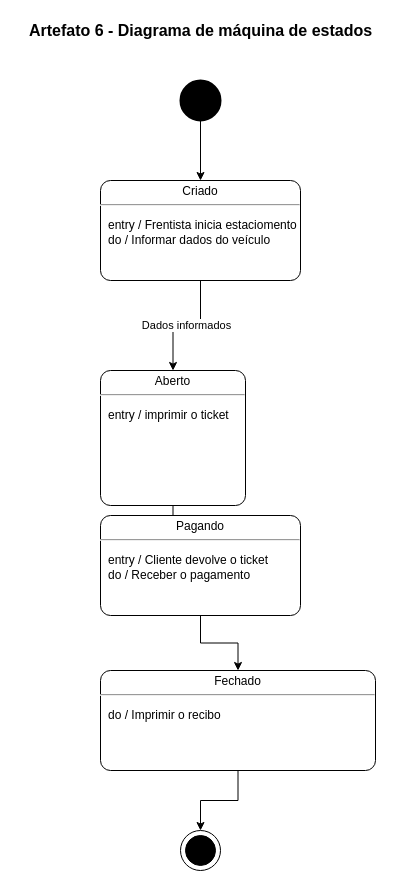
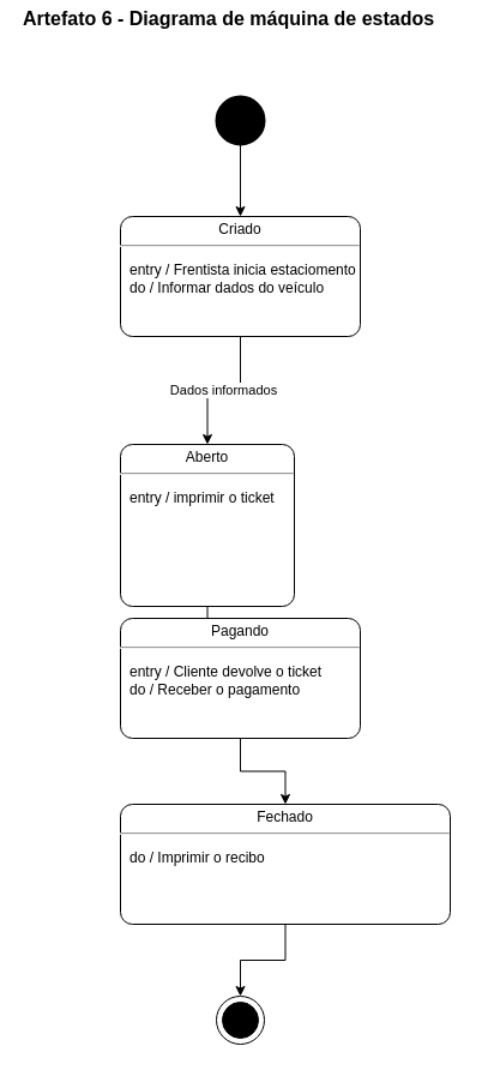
  <mxCell id="0" />
  <mxCell id="1" parent="0" />
  <mxCell id="2" style="edgeStyle=orthogonalEdgeStyle;rounded=0;orthogonalLoop=1;jettySize=auto;html=1;entryX=0.5;entryY=0;entryDx=0;entryDy=0;entryPerimeter=0;" parent="1" source="3" target="5" edge="1"><mxGeometry relative="1" as="geometry" /></mxCell>
  <mxCell id="3" value="" style="shape=ellipse;html=1;fillColor=#000000;strokeWidth=2;verticalLabelPosition=bottom;verticalAlignment=top;perimeter=ellipsePerimeter;" parent="1" vertex="1"><mxGeometry x="180" y="80" width="40" height="40" as="geometry" /></mxCell>
  <mxCell id="4" value="Dados informados" style="edgeStyle=orthogonalEdgeStyle;rounded=0;orthogonalLoop=1;jettySize=auto;html=1;" parent="1" source="5" target="7" edge="1"><mxGeometry relative="1" as="geometry" /></mxCell>
  <mxCell id="5" value="&lt;p style=&quot;margin: 0px ; margin-top: 4px ; text-align: center&quot;&gt;Criado&lt;/p&gt;&lt;hr&gt;&lt;p&gt;&lt;/p&gt;&lt;p style=&quot;margin: 0px ; margin-left: 8px ; text-align: left&quot;&gt;entry / Frentista inicia estaciomento&lt;br&gt;do / Informar dados do veículo&lt;br&gt;&lt;/p&gt;" style="shape=mxgraph.sysml.simpleState;html=1;overflow=fill;whiteSpace=wrap;align=center;" parent="1" vertex="1"><mxGeometry x="100" y="180" width="200" height="100" as="geometry" /></mxCell>
  <mxCell id="6" style="edgeStyle=orthogonalEdgeStyle;rounded=0;orthogonalLoop=1;jettySize=auto;html=1;" parent="1" source="7" target="9" edge="1"><mxGeometry relative="1" as="geometry" /></mxCell>
  <mxCell id="7" value="&lt;p style=&quot;margin: 0px ; margin-top: 4px ; text-align: center&quot;&gt;Aberto&lt;/p&gt;&lt;hr&gt;&lt;p&gt;&lt;/p&gt;&lt;p style=&quot;margin: 0px ; margin-left: 8px ; text-align: left&quot;&gt;entry / imprimir o ticket&lt;/p&gt;" style="shape=mxgraph.sysml.simpleState;html=1;overflow=fill;whiteSpace=wrap;align=center;" parent="1" vertex="1"><mxGeometry x="100" y="370" width="145" height="135" as="geometry" /></mxCell>
  <mxCell id="8" style="edgeStyle=orthogonalEdgeStyle;rounded=0;orthogonalLoop=1;jettySize=auto;html=1;entryX=0.5;entryY=0;entryDx=0;entryDy=0;entryPerimeter=0;" parent="1" source="9" target="11" edge="1"><mxGeometry relative="1" as="geometry" /></mxCell>
  <mxCell id="9" value="&lt;p style=&quot;margin: 0px ; margin-top: 4px ; text-align: center&quot;&gt;Pagando&lt;/p&gt;&lt;hr&gt;&lt;p&gt;&lt;/p&gt;&lt;p style=&quot;margin: 0px ; margin-left: 8px ; text-align: left&quot;&gt;entry / Cliente devolve o ticket&lt;br&gt;do / Receber o pagamento&lt;br&gt;&lt;/p&gt;" style="shape=mxgraph.sysml.simpleState;html=1;overflow=fill;whiteSpace=wrap;align=center;" parent="1" vertex="1"><mxGeometry x="100" y="515" width="200" height="100" as="geometry" /></mxCell>
  <mxCell id="10" style="edgeStyle=orthogonalEdgeStyle;rounded=0;orthogonalLoop=1;jettySize=auto;html=1;" parent="1" source="11" target="12" edge="1"><mxGeometry relative="1" as="geometry" /></mxCell>
  <mxCell id="11" value="&lt;p style=&quot;margin: 0px ; margin-top: 4px ; text-align: center&quot;&gt;Fechado&lt;/p&gt;&lt;hr&gt;&lt;p&gt;&lt;/p&gt;&lt;p style=&quot;margin: 0px ; margin-left: 8px ; text-align: left&quot;&gt;do / Imprimir o recibo&lt;br&gt;&lt;/p&gt;" style="shape=mxgraph.sysml.simpleState;html=1;overflow=fill;whiteSpace=wrap;align=center;" parent="1" vertex="1"><mxGeometry x="100" y="670" width="275" height="100" as="geometry" /></mxCell>
  <mxCell id="12" value="" style="shape=mxgraph.sysml.actFinal;html=1;verticalLabelPosition=bottom;labelBackgroundColor=#ffffff;verticalAlign=top;" parent="1" vertex="1"><mxGeometry x="180" y="830" width="40" height="40" as="geometry" /></mxCell>
- <mxCell id="13" value="&lt;font style=&quot;font-size: 16px&quot;&gt;&lt;b&gt;Artefato 6 - Diagrama de máquina de estados&lt;/b&gt;&lt;/font&gt;" style="text;html=1;align=center;verticalAlign=middle;resizable=0;points=[];autosize=1;" parent="1" vertex="1"><mxGeometry x="20" y="20" width="360" height="20" as="geometry" /></mxCell>
+ <mxCell id="13" value="&lt;font style=&quot;font-size: 16px&quot;&gt;&lt;b&gt;Artefato 6 - Diagrama de máquina de estados&lt;/b&gt;&lt;/font&gt;" style="text;html=1;align=center;verticalAlign=middle;resizable=0;points=[];autosize=1;" parent="1" vertex="1"><mxGeometry x="10" y="5" width="360" height="20" as="geometry" /></mxCell>
